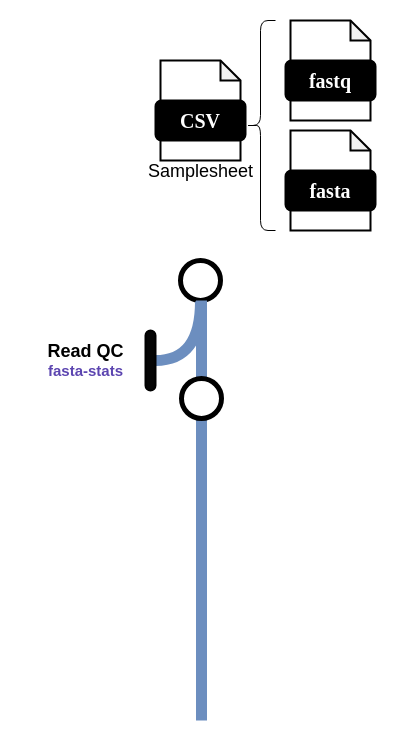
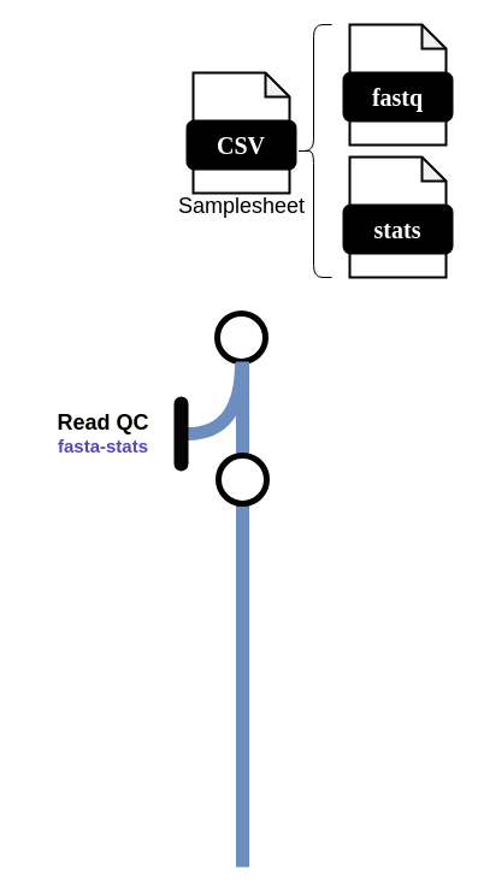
  <mxCell id="0" />
  <mxCell id="1" parent="0" />
  <mxCell id="2" value="" style="group" parent="1" vertex="1" connectable="0"><mxGeometry x="155" y="60" width="90" height="100" as="geometry" /></mxCell>
  <mxCell id="3" value="" style="shape=note;whiteSpace=wrap;html=1;backgroundOutline=1;darkOpacity=0.05;rounded=1;size=20;strokeWidth=2;" parent="2" vertex="1"><mxGeometry x="5" width="80" height="100" as="geometry" /></mxCell>
  <mxCell id="4" value="&lt;font data-font-src=&quot;https://fonts.googleapis.com/css?family=Maven+Pro&quot; face=&quot;Maven Pro&quot; color=&quot;#ffffff&quot;&gt;&lt;b&gt;&lt;font style=&quot;font-size: 20px;&quot;&gt;CSV&lt;/font&gt;&lt;/b&gt;&lt;/font&gt;" style="rounded=1;whiteSpace=wrap;html=1;strokeWidth=2;fillColor=#000000;" parent="2" vertex="1"><mxGeometry y="40" width="90" height="40" as="geometry" /></mxCell>
  <mxCell id="5" value="&lt;font style=&quot;font-size: 18px;&quot; face=&quot;Helvetica&quot;&gt;Samplesheet&lt;/font&gt;" style="text;html=1;align=center;verticalAlign=middle;resizable=0;points=[];autosize=1;strokeColor=none;fillColor=none;" parent="1" vertex="1"><mxGeometry x="135" y="151" width="130" height="40" as="geometry" /></mxCell>
  <mxCell id="6" value="" style="group" parent="1" vertex="1" connectable="0"><mxGeometry x="285" y="20" width="90" height="100" as="geometry" /></mxCell>
  <mxCell id="7" value="" style="shape=note;whiteSpace=wrap;html=1;backgroundOutline=1;darkOpacity=0.05;rounded=1;size=20;strokeWidth=2;" parent="6" vertex="1"><mxGeometry x="5" width="80" height="100" as="geometry" /></mxCell>
  <mxCell id="8" value="&lt;font data-font-src=&quot;https://fonts.googleapis.com/css?family=Maven+Pro&quot; face=&quot;Maven Pro&quot; color=&quot;#ffffff&quot;&gt;&lt;b&gt;&lt;font style=&quot;font-size: 20px;&quot;&gt;fastq&lt;/font&gt;&lt;/b&gt;&lt;/font&gt;" style="rounded=1;whiteSpace=wrap;html=1;strokeWidth=2;fillColor=#000000;" parent="6" vertex="1"><mxGeometry y="40" width="90" height="40" as="geometry" /></mxCell>
  <mxCell id="9" value="" style="group" parent="1" vertex="1" connectable="0"><mxGeometry x="285" y="130" width="90" height="100" as="geometry" /></mxCell>
  <mxCell id="10" value="" style="shape=note;whiteSpace=wrap;html=1;backgroundOutline=1;darkOpacity=0.05;rounded=1;size=20;strokeWidth=2;" parent="9" vertex="1"><mxGeometry x="5" width="80" height="100" as="geometry" /></mxCell>
- <mxCell id="11" value="&lt;font data-font-src=&quot;https://fonts.googleapis.com/css?family=Maven+Pro&quot; face=&quot;Maven Pro&quot; color=&quot;#ffffff&quot;&gt;&lt;b&gt;&lt;font style=&quot;font-size: 20px;&quot;&gt;fasta&lt;/font&gt;&lt;/b&gt;&lt;/font&gt;" style="rounded=1;whiteSpace=wrap;html=1;strokeWidth=2;fillColor=#000000;" parent="9" vertex="1"><mxGeometry y="40" width="90" height="40" as="geometry" /></mxCell>
+ <mxCell id="11" value="&lt;font data-font-src=&quot;https://fonts.googleapis.com/css?family=Maven+Pro&quot; face=&quot;Maven Pro&quot; color=&quot;#ffffff&quot;&gt;&lt;b&gt;&lt;font style=&quot;font-size: 20px;&quot;&gt;stats&lt;/font&gt;&lt;/b&gt;&lt;/font&gt;" style="rounded=1;whiteSpace=wrap;html=1;strokeWidth=2;fillColor=#000000;" parent="9" vertex="1"><mxGeometry y="40" width="90" height="40" as="geometry" /></mxCell>
  <mxCell id="12" value="" style="shape=curlyBracket;whiteSpace=wrap;html=1;rounded=1;labelPosition=left;verticalLabelPosition=middle;align=right;verticalAlign=middle;size=0.5;" vertex="1" parent="1"><mxGeometry x="245" y="20" width="30" height="210" as="geometry" /></mxCell>
  <mxCell id="13" value="" style="ellipse;whiteSpace=wrap;html=1;aspect=fixed;rounded=1;rotation=0;strokeWidth=5;" vertex="1" parent="1"><mxGeometry x="180" y="260" width="40" height="40" as="geometry" /></mxCell>
  <mxCell id="14" value="" style="group" vertex="1" connectable="0" parent="1"><mxGeometry x="181" y="300" width="40" height="420" as="geometry" /></mxCell>
  <mxCell id="15" value="" style="endArrow=none;html=1;rounded=1;strokeWidth=11;fontSize=12;startSize=8;endSize=8;curved=1;exitX=0.5;exitY=1;exitDx=0;exitDy=0;fillColor=#dae8fc;strokeColor=#6c8ebf;" edge="1" parent="14" source="17"><mxGeometry width="50" height="50" relative="1" as="geometry"><mxPoint x="20.0" as="sourcePoint" /><mxPoint x="20" y="420" as="targetPoint" /></mxGeometry></mxCell>
  <mxCell id="16" value="" style="endArrow=none;html=1;rounded=1;strokeWidth=11;fontSize=12;startSize=8;endSize=8;curved=1;exitX=0.5;exitY=1;exitDx=0;exitDy=0;fillColor=#dae8fc;strokeColor=#6c8ebf;" edge="1" parent="14" target="17"><mxGeometry width="50" height="50" relative="1" as="geometry"><mxPoint x="20.0" as="sourcePoint" /><mxPoint x="20" y="420" as="targetPoint" /></mxGeometry></mxCell>
  <mxCell id="17" value="" style="ellipse;whiteSpace=wrap;html=1;aspect=fixed;rounded=1;rotation=0;strokeWidth=5;" vertex="1" parent="14"><mxGeometry y="78" width="40" height="40" as="geometry" /></mxCell>
  <mxCell id="18" value="" style="endArrow=none;html=1;rounded=1;strokeWidth=11;fontSize=12;startSize=8;endSize=8;curved=1;exitX=0.5;exitY=1;exitDx=0;exitDy=0;fillColor=#dae8fc;strokeColor=#6c8ebf;edgeStyle=orthogonalEdgeStyle;entryX=1;entryY=0.5;entryDx=0;entryDy=0;" edge="1" parent="14" target="19"><mxGeometry width="50" height="50" relative="1" as="geometry"><mxPoint x="19.0" y="1" as="sourcePoint" /><mxPoint x="-21" y="60" as="targetPoint" /><Array as="points"><mxPoint x="19" y="60" /></Array></mxGeometry></mxCell>
  <mxCell id="19" value="" style="rounded=1;whiteSpace=wrap;html=1;strokeWidth=2;arcSize=50;fillColor=#050505;" vertex="1" parent="1"><mxGeometry x="145" y="330" width="10" height="60" as="geometry" /></mxCell>
  <mxCell id="20" value="&lt;span style=&quot;font-size: 18px;&quot;&gt;&lt;b&gt;Read QC&lt;/b&gt;&lt;/span&gt;&lt;div&gt;&lt;b style=&quot;&quot;&gt;&lt;font color=&quot;#5c45b0&quot; style=&quot;font-size: 15px;&quot;&gt;fasta-stats&lt;/font&gt;&lt;/b&gt;&lt;/div&gt;" style="text;html=1;align=center;verticalAlign=middle;resizable=0;points=[];autosize=1;strokeColor=none;fillColor=none;" vertex="1" parent="1"><mxGeometry x="20" y="335" width="130" height="50" as="geometry" /></mxCell>
